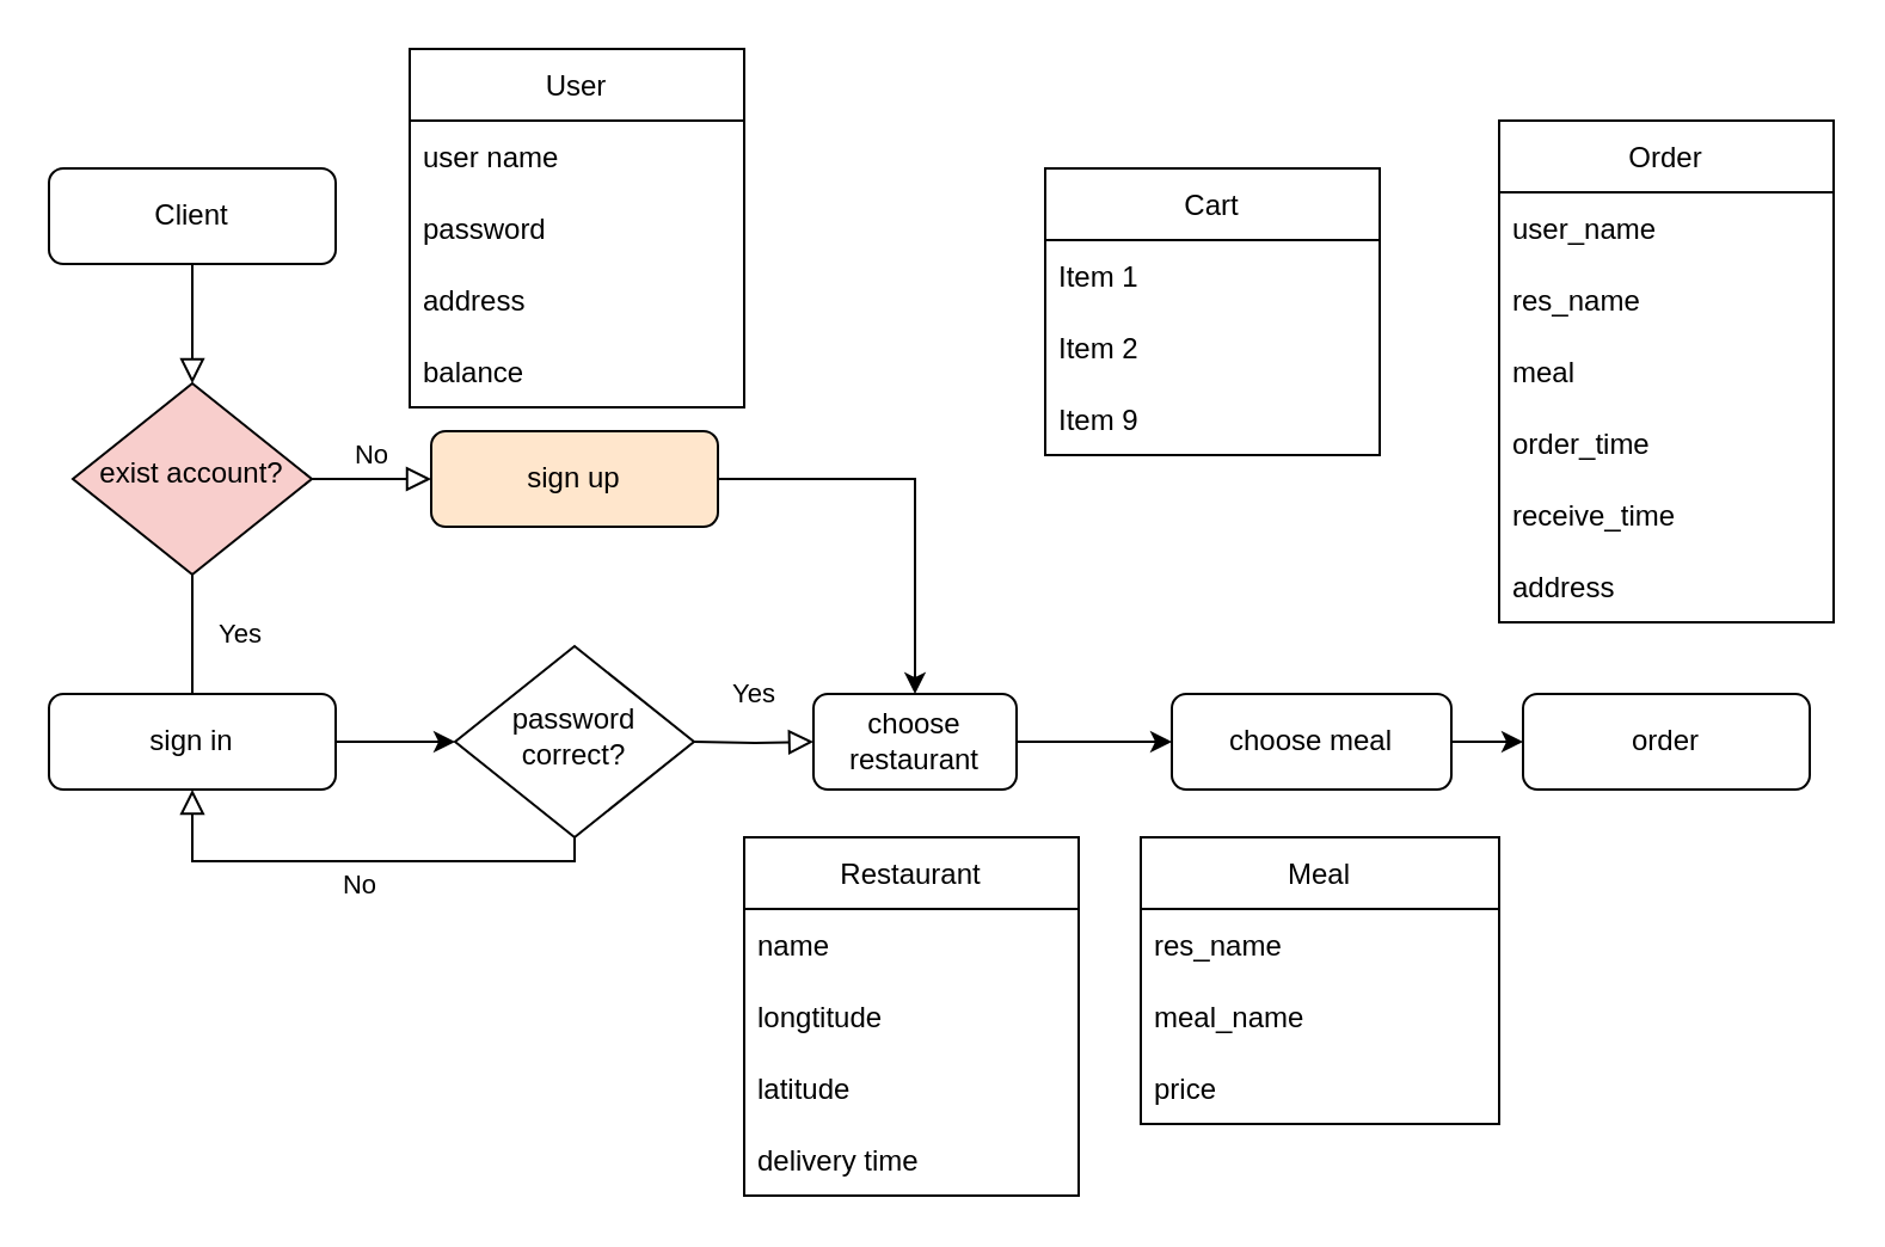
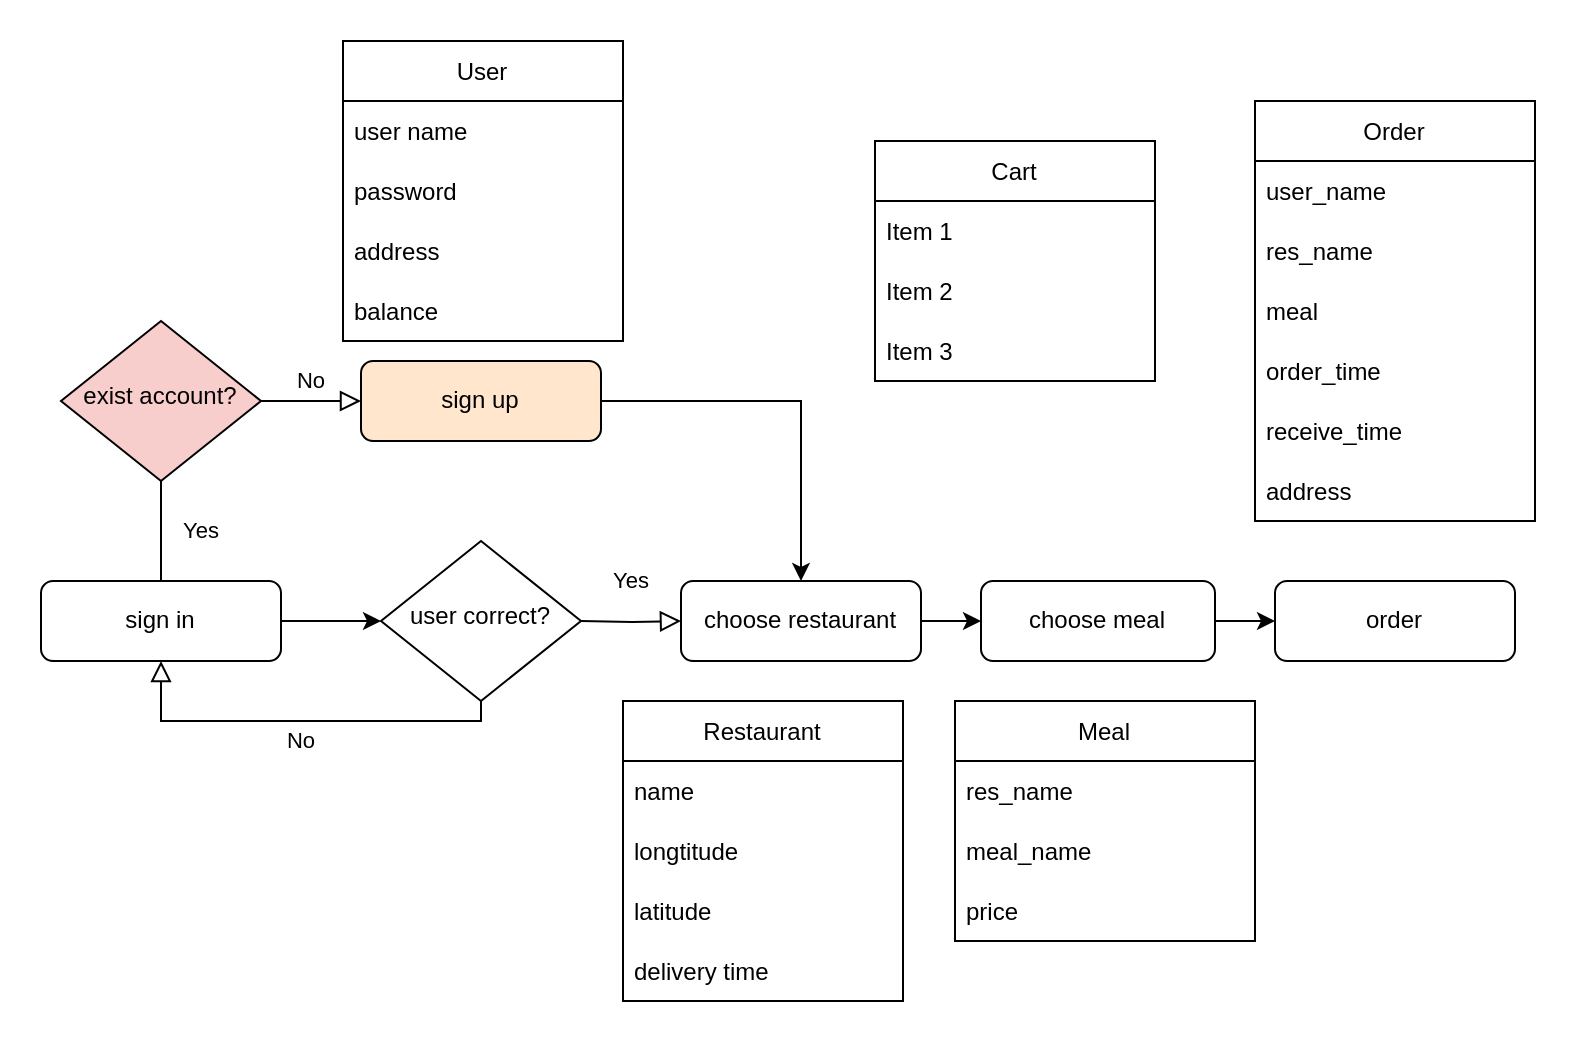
  <mxCell id="0" />
  <mxCell id="1" parent="0" />
- <mxCell id="2" value="" style="rounded=0;html=1;jettySize=auto;orthogonalLoop=1;fontSize=11;endArrow=block;endFill=0;endSize=8;strokeWidth=1;shadow=0;labelBackgroundColor=none;edgeStyle=orthogonalEdgeStyle;" parent="1" source="3" target="6" edge="1"><mxGeometry relative="1" as="geometry" /></mxCell>
- <mxCell id="3" value="Client" style="rounded=1;whiteSpace=wrap;html=1;fontSize=12;glass=0;strokeWidth=1;shadow=0;" parent="1" vertex="1"><mxGeometry x="20" y="70" width="120" height="40" as="geometry" /></mxCell>
  <mxCell id="4" value="Yes" style="rounded=0;html=1;jettySize=auto;orthogonalLoop=1;fontSize=11;endArrow=none;endFill=0;endSize=8;strokeWidth=1;shadow=0;labelBackgroundColor=none;edgeStyle=orthogonalEdgeStyle;entryX=0.5;entryY=0;entryDx=0;entryDy=0;" parent="1" source="6" target="9" edge="1"><mxGeometry y="20" relative="1" as="geometry"><mxPoint as="offset" /><mxPoint x="80" y="280" as="targetPoint" /></mxGeometry></mxCell>
  <mxCell id="5" value="No" style="edgeStyle=orthogonalEdgeStyle;rounded=0;html=1;jettySize=auto;orthogonalLoop=1;fontSize=11;endArrow=block;endFill=0;endSize=8;strokeWidth=1;shadow=0;labelBackgroundColor=none;" parent="1" source="6" target="7" edge="1"><mxGeometry y="10" relative="1" as="geometry"><mxPoint as="offset" /></mxGeometry></mxCell>
  <mxCell id="6" value="exist account?" style="rhombus;whiteSpace=wrap;html=1;shadow=0;fontFamily=Helvetica;fontSize=12;align=center;strokeWidth=1;spacing=6;spacingTop=-4;fillColor=#f8cecc;" parent="1" vertex="1"><mxGeometry x="30" y="160" width="100" height="80" as="geometry" /></mxCell>
  <mxCell id="7" value="sign up" style="rounded=1;whiteSpace=wrap;html=1;fontSize=12;glass=0;strokeWidth=1;shadow=0;fillColor=#ffe6cc;" parent="1" vertex="1"><mxGeometry x="180" y="180" width="120" height="40" as="geometry" /></mxCell>
  <mxCell id="8" value="" style="edgeStyle=orthogonalEdgeStyle;rounded=0;orthogonalLoop=1;jettySize=auto;html=1;" edge="1" parent="1" source="9" target="14"><mxGeometry relative="1" as="geometry" /></mxCell>
  <mxCell id="9" value="sign in" style="rounded=1;whiteSpace=wrap;html=1;fontSize=12;glass=0;strokeWidth=1;shadow=0;" parent="1" vertex="1"><mxGeometry x="20" y="290" width="120" height="40" as="geometry" /></mxCell>
  <mxCell id="10" value="" style="edgeStyle=orthogonalEdgeStyle;rounded=0;orthogonalLoop=1;jettySize=auto;html=1;" edge="1" parent="1" source="11" target="39"><mxGeometry relative="1" as="geometry" /></mxCell>
  <mxCell id="11" value="choose meal" style="rounded=1;whiteSpace=wrap;html=1;fontSize=12;glass=0;strokeWidth=1;shadow=0;" vertex="1" parent="1"><mxGeometry x="490" y="290" width="117" height="40" as="geometry" /></mxCell>
  <mxCell id="12" value="" style="edgeStyle=orthogonalEdgeStyle;rounded=0;orthogonalLoop=1;jettySize=auto;html=1;" edge="1" parent="1" source="13" target="11"><mxGeometry relative="1" as="geometry" /></mxCell>
- <mxCell id="13" value="choose restaurant" style="rounded=1;whiteSpace=wrap;html=1;fontSize=12;glass=0;strokeWidth=1;shadow=0;" vertex="1" parent="1"><mxGeometry x="340" y="290" width="85" height="40" as="geometry" /></mxCell>
- <mxCell id="14" value="password correct?" style="rhombus;whiteSpace=wrap;html=1;shadow=0;fontFamily=Helvetica;fontSize=12;align=center;strokeWidth=1;spacing=6;spacingTop=-4;" vertex="1" parent="1"><mxGeometry x="190" y="270" width="100" height="80" as="geometry" /></mxCell>
+ <mxCell id="13" value="choose restaurant" style="rounded=1;whiteSpace=wrap;html=1;fontSize=12;glass=0;strokeWidth=1;shadow=0;" vertex="1" parent="1"><mxGeometry x="340" y="290" width="120" height="40" as="geometry" /></mxCell>
+ <mxCell id="14" value="user correct?" style="rhombus;whiteSpace=wrap;html=1;shadow=0;fontFamily=Helvetica;fontSize=12;align=center;strokeWidth=1;spacing=6;spacingTop=-4;" vertex="1" parent="1"><mxGeometry x="190" y="270" width="100" height="80" as="geometry" /></mxCell>
  <mxCell id="15" value="No" style="edgeStyle=orthogonalEdgeStyle;rounded=0;html=1;jettySize=auto;orthogonalLoop=1;fontSize=11;endArrow=block;endFill=0;endSize=8;strokeWidth=1;shadow=0;labelBackgroundColor=none;entryX=0.5;entryY=1;entryDx=0;entryDy=0;exitX=0.5;exitY=1;exitDx=0;exitDy=0;" edge="1" parent="1" source="14" target="9"><mxGeometry y="10" relative="1" as="geometry"><mxPoint as="offset" /><mxPoint x="170" y="270" as="sourcePoint" /><mxPoint x="190" y="210" as="targetPoint" /><Array as="points"><mxPoint x="240" y="360" /><mxPoint x="80" y="360" /></Array></mxGeometry></mxCell>
  <mxCell id="16" value="Yes" style="rounded=0;html=1;jettySize=auto;orthogonalLoop=1;fontSize=11;endArrow=block;endFill=0;endSize=8;strokeWidth=1;shadow=0;labelBackgroundColor=none;edgeStyle=orthogonalEdgeStyle;entryX=0;entryY=0.5;entryDx=0;entryDy=0;" edge="1" parent="1" target="13"><mxGeometry y="20" relative="1" as="geometry"><mxPoint as="offset" /><mxPoint x="290" y="310" as="sourcePoint" /><mxPoint x="90" y="300" as="targetPoint" /></mxGeometry></mxCell>
  <mxCell id="17" value="" style="edgeStyle=orthogonalEdgeStyle;rounded=0;orthogonalLoop=1;jettySize=auto;html=1;exitX=1;exitY=0.5;exitDx=0;exitDy=0;" edge="1" parent="1" source="7" target="13"><mxGeometry relative="1" as="geometry"><mxPoint x="150" y="320" as="sourcePoint" /><mxPoint x="200" y="320" as="targetPoint" /></mxGeometry></mxCell>
  <mxCell id="18" value="User" style="swimlane;fontStyle=0;childLayout=stackLayout;horizontal=1;startSize=30;horizontalStack=0;resizeParent=1;resizeParentMax=0;resizeLast=0;collapsible=1;marginBottom=0;" vertex="1" parent="1"><mxGeometry x="171" y="20" width="140" height="150" as="geometry" /></mxCell>
  <mxCell id="19" value="user name" style="text;strokeColor=none;fillColor=none;align=left;verticalAlign=middle;spacingLeft=4;spacingRight=4;overflow=hidden;points=[[0,0.5],[1,0.5]];portConstraint=eastwest;rotatable=0;" vertex="1" parent="18"><mxGeometry y="30" width="140" height="30" as="geometry" /></mxCell>
  <mxCell id="20" value="password" style="text;strokeColor=none;fillColor=none;align=left;verticalAlign=middle;spacingLeft=4;spacingRight=4;overflow=hidden;points=[[0,0.5],[1,0.5]];portConstraint=eastwest;rotatable=0;" vertex="1" parent="18"><mxGeometry y="60" width="140" height="30" as="geometry" /></mxCell>
  <mxCell id="21" value="address" style="text;strokeColor=none;fillColor=none;align=left;verticalAlign=middle;spacingLeft=4;spacingRight=4;overflow=hidden;points=[[0,0.5],[1,0.5]];portConstraint=eastwest;rotatable=0;" vertex="1" parent="18"><mxGeometry y="90" width="140" height="30" as="geometry" /></mxCell>
  <mxCell id="22" value="balance" style="text;strokeColor=none;fillColor=none;align=left;verticalAlign=middle;spacingLeft=4;spacingRight=4;overflow=hidden;points=[[0,0.5],[1,0.5]];portConstraint=eastwest;rotatable=0;" vertex="1" parent="18"><mxGeometry y="120" width="140" height="30" as="geometry" /></mxCell>
  <mxCell id="23" value="Restaurant" style="swimlane;fontStyle=0;childLayout=stackLayout;horizontal=1;startSize=30;horizontalStack=0;resizeParent=1;resizeParentMax=0;resizeLast=0;collapsible=1;marginBottom=0;" vertex="1" parent="1"><mxGeometry x="311" y="350" width="140" height="150" as="geometry" /></mxCell>
  <mxCell id="24" value="name" style="text;strokeColor=none;fillColor=none;align=left;verticalAlign=middle;spacingLeft=4;spacingRight=4;overflow=hidden;points=[[0,0.5],[1,0.5]];portConstraint=eastwest;rotatable=0;" vertex="1" parent="23"><mxGeometry y="30" width="140" height="30" as="geometry" /></mxCell>
  <mxCell id="25" value="longtitude" style="text;strokeColor=none;fillColor=none;align=left;verticalAlign=middle;spacingLeft=4;spacingRight=4;overflow=hidden;points=[[0,0.5],[1,0.5]];portConstraint=eastwest;rotatable=0;" vertex="1" parent="23"><mxGeometry y="60" width="140" height="30" as="geometry" /></mxCell>
  <mxCell id="26" value="latitude" style="text;strokeColor=none;fillColor=none;align=left;verticalAlign=middle;spacingLeft=4;spacingRight=4;overflow=hidden;points=[[0,0.5],[1,0.5]];portConstraint=eastwest;rotatable=0;" vertex="1" parent="23"><mxGeometry y="90" width="140" height="30" as="geometry" /></mxCell>
  <mxCell id="27" value="delivery time" style="text;strokeColor=none;fillColor=none;align=left;verticalAlign=middle;spacingLeft=4;spacingRight=4;overflow=hidden;points=[[0,0.5],[1,0.5]];portConstraint=eastwest;rotatable=0;" vertex="1" parent="23"><mxGeometry y="120" width="140" height="30" as="geometry" /></mxCell>
  <mxCell id="28" value="Meal" style="swimlane;fontStyle=0;childLayout=stackLayout;horizontal=1;startSize=30;horizontalStack=0;resizeParent=1;resizeParentMax=0;resizeLast=0;collapsible=1;marginBottom=0;" vertex="1" parent="1"><mxGeometry x="477" y="350" width="150" height="120" as="geometry" /></mxCell>
  <mxCell id="29" value="res_name" style="text;strokeColor=none;fillColor=none;align=left;verticalAlign=middle;spacingLeft=4;spacingRight=4;overflow=hidden;points=[[0,0.5],[1,0.5]];portConstraint=eastwest;rotatable=0;" vertex="1" parent="28"><mxGeometry y="30" width="150" height="30" as="geometry" /></mxCell>
  <mxCell id="30" value="meal_name" style="text;strokeColor=none;fillColor=none;align=left;verticalAlign=middle;spacingLeft=4;spacingRight=4;overflow=hidden;points=[[0,0.5],[1,0.5]];portConstraint=eastwest;rotatable=0;" vertex="1" parent="28"><mxGeometry y="60" width="150" height="30" as="geometry" /></mxCell>
  <mxCell id="31" value="price" style="text;strokeColor=none;fillColor=none;align=left;verticalAlign=middle;spacingLeft=4;spacingRight=4;overflow=hidden;points=[[0,0.5],[1,0.5]];portConstraint=eastwest;rotatable=0;" vertex="1" parent="28"><mxGeometry y="90" width="150" height="30" as="geometry" /></mxCell>
  <mxCell id="32" value="Order" style="swimlane;fontStyle=0;childLayout=stackLayout;horizontal=1;startSize=30;horizontalStack=0;resizeParent=1;resizeParentMax=0;resizeLast=0;collapsible=1;marginBottom=0;" vertex="1" parent="1"><mxGeometry x="627" y="50" width="140" height="210" as="geometry" /></mxCell>
  <mxCell id="33" value="user_name" style="text;strokeColor=none;fillColor=none;align=left;verticalAlign=middle;spacingLeft=4;spacingRight=4;overflow=hidden;points=[[0,0.5],[1,0.5]];portConstraint=eastwest;rotatable=0;" vertex="1" parent="32"><mxGeometry y="30" width="140" height="30" as="geometry" /></mxCell>
  <mxCell id="34" value="res_name" style="text;strokeColor=none;fillColor=none;align=left;verticalAlign=middle;spacingLeft=4;spacingRight=4;overflow=hidden;points=[[0,0.5],[1,0.5]];portConstraint=eastwest;rotatable=0;" vertex="1" parent="32"><mxGeometry y="60" width="140" height="30" as="geometry" /></mxCell>
  <mxCell id="35" value="meal" style="text;strokeColor=none;fillColor=none;align=left;verticalAlign=middle;spacingLeft=4;spacingRight=4;overflow=hidden;points=[[0,0.5],[1,0.5]];portConstraint=eastwest;rotatable=0;" vertex="1" parent="32"><mxGeometry y="90" width="140" height="30" as="geometry" /></mxCell>
  <mxCell id="36" value="order_time" style="text;strokeColor=none;fillColor=none;align=left;verticalAlign=middle;spacingLeft=4;spacingRight=4;overflow=hidden;points=[[0,0.5],[1,0.5]];portConstraint=eastwest;rotatable=0;" vertex="1" parent="32"><mxGeometry y="120" width="140" height="30" as="geometry" /></mxCell>
  <mxCell id="37" value="receive_time" style="text;strokeColor=none;fillColor=none;align=left;verticalAlign=middle;spacingLeft=4;spacingRight=4;overflow=hidden;points=[[0,0.5],[1,0.5]];portConstraint=eastwest;rotatable=0;" vertex="1" parent="32"><mxGeometry y="150" width="140" height="30" as="geometry" /></mxCell>
  <mxCell id="38" value="address" style="text;strokeColor=none;fillColor=none;align=left;verticalAlign=middle;spacingLeft=4;spacingRight=4;overflow=hidden;points=[[0,0.5],[1,0.5]];portConstraint=eastwest;rotatable=0;" vertex="1" parent="32"><mxGeometry y="180" width="140" height="30" as="geometry" /></mxCell>
  <mxCell id="39" value="order" style="rounded=1;whiteSpace=wrap;html=1;fontSize=12;glass=0;strokeWidth=1;shadow=0;" vertex="1" parent="1"><mxGeometry x="637" y="290" width="120" height="40" as="geometry" /></mxCell>
  <mxCell id="40" value="Cart" style="swimlane;fontStyle=0;childLayout=stackLayout;horizontal=1;startSize=30;horizontalStack=0;resizeParent=1;resizeParentMax=0;resizeLast=0;collapsible=1;marginBottom=0;" vertex="1" parent="1"><mxGeometry x="437" y="70" width="140" height="120" as="geometry" /></mxCell>
  <mxCell id="41" value="Item 1" style="text;strokeColor=none;fillColor=none;align=left;verticalAlign=middle;spacingLeft=4;spacingRight=4;overflow=hidden;points=[[0,0.5],[1,0.5]];portConstraint=eastwest;rotatable=0;" vertex="1" parent="40"><mxGeometry y="30" width="140" height="30" as="geometry" /></mxCell>
  <mxCell id="42" value="Item 2" style="text;strokeColor=none;fillColor=none;align=left;verticalAlign=middle;spacingLeft=4;spacingRight=4;overflow=hidden;points=[[0,0.5],[1,0.5]];portConstraint=eastwest;rotatable=0;" vertex="1" parent="40"><mxGeometry y="60" width="140" height="30" as="geometry" /></mxCell>
- <mxCell id="43" value="Item 9" style="text;strokeColor=none;fillColor=none;align=left;verticalAlign=middle;spacingLeft=4;spacingRight=4;overflow=hidden;points=[[0,0.5],[1,0.5]];portConstraint=eastwest;rotatable=0;" vertex="1" parent="40"><mxGeometry y="90" width="140" height="30" as="geometry" /></mxCell>
+ <mxCell id="43" value="Item 3" style="text;strokeColor=none;fillColor=none;align=left;verticalAlign=middle;spacingLeft=4;spacingRight=4;overflow=hidden;points=[[0,0.5],[1,0.5]];portConstraint=eastwest;rotatable=0;" vertex="1" parent="40"><mxGeometry y="90" width="140" height="30" as="geometry" /></mxCell>
